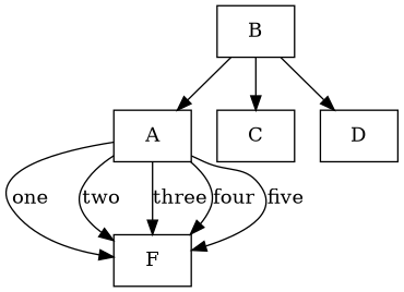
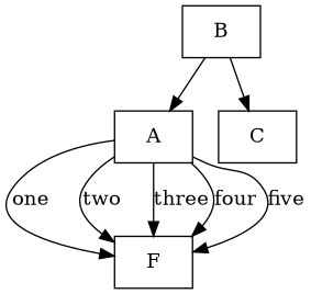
  digraph {
    node [shape=box]
    A
    F
    B
    C
-   D
    A -> F [label=one]
    A -> F [label=two]
    A -> F [label=three]
    A -> F [label=four]
    A -> F [label=five]
    B -> A
    B -> C
-   B -> D
  }
